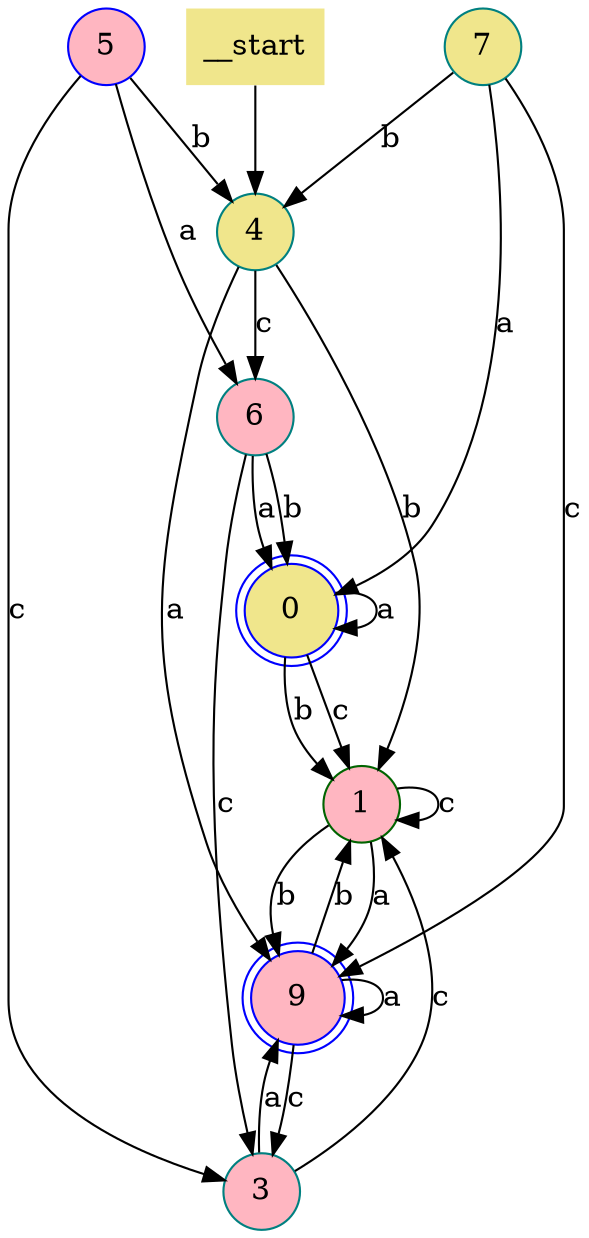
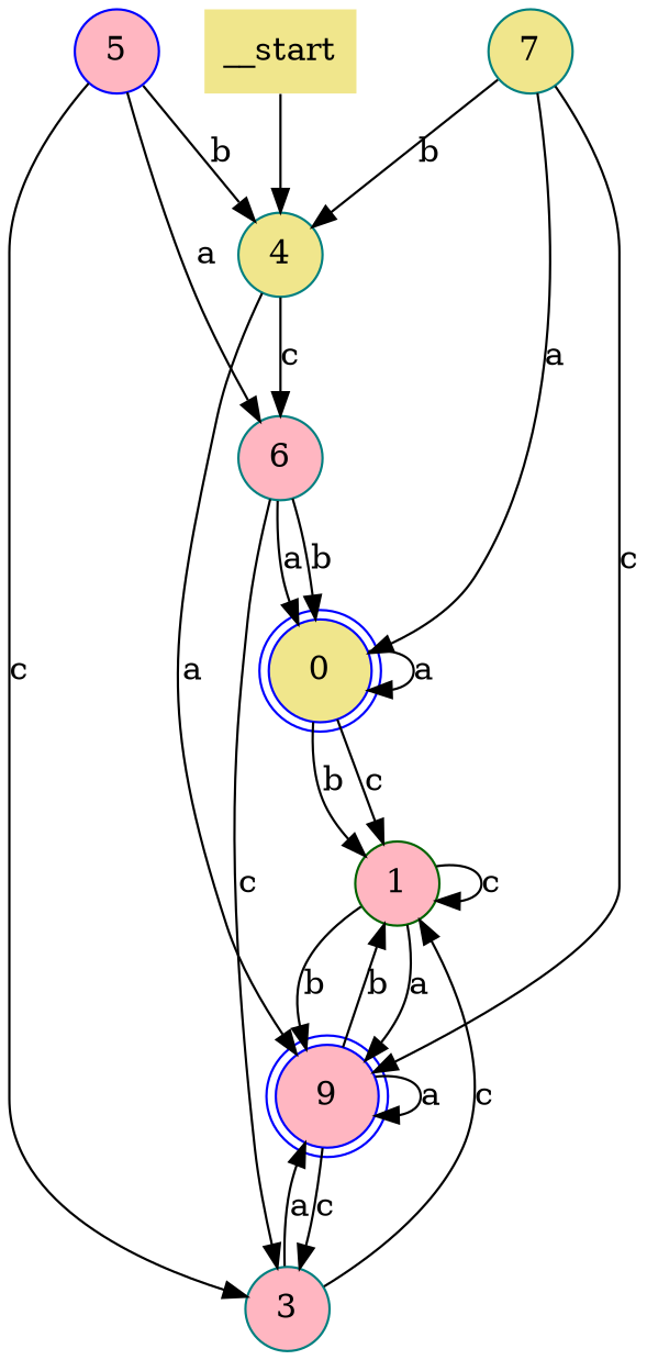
  digraph {
    node [color=blue fillcolor=lightpink shape=circle style=filled]
    __start [fillcolor=khaki shape=none]
    n2 [color=teal fillcolor=khaki label=4]
    n3 [color=darkgreen label=1]
    n4 [label=9 shape=doublecircle]
    n5 [color=teal label=6]
    n6 [color=teal label=3]
    n7 [fillcolor=khaki label=0 shape=doublecircle]
    n8 [label=5]
    n9 [color=teal fillcolor=khaki label=7]
    __start -> n2
-   n2 -> n3 [label=b]
    n2 -> n4 [label=a]
    n2 -> n5 [label=c]
    n3 -> n3 [label=c]
    n3 -> n4 [label=a]
    n3 -> n4 [label=b]
    n4 -> n3 [label=b]
    n4 -> n4 [label=a]
    n4 -> n6 [label=c]
    n5 -> n6 [label=c]
    n5 -> n7 [label=a]
    n5 -> n7 [label=b]
    n6 -> n3 [label=c]
    n6 -> n4 [label=a]
    n7 -> n3 [label=b]
    n7 -> n3 [label=c]
    n7 -> n7 [label=a]
    n8 -> n2 [label=b]
    n8 -> n5 [label=a]
    n8 -> n6 [label=c]
    n9 -> n2 [label=b]
    n9 -> n4 [label=c]
    n9 -> n7 [label=a]
  }
